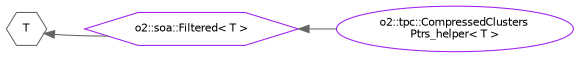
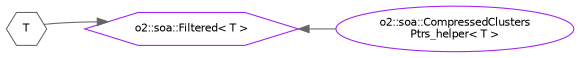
  digraph {
    rankdir=LR
    node [color=purple fontname=Helvetica fontsize=10 shape=hexagon]
    edge [color=gray40 dir=back fontname=Helvetica fontsize=10 labelfontname=Helvetica labelfontsize=10 style=solid]
    n1 [color=gray40 height=0.2 label=T width=0.4]
    n2 [height=0.2 label="o2::soa::Filtered\< T \>" width=0.4]
-   n3 [height=0.2 label="o2::tpc::CompressedClusters\lPtrs_helper\< T \>" shape=ellipse width=0.4]
-   n1 -> n2
+   n3 [height=0.2 label="o2::soa::CompressedClusters\lPtrs_helper\< T \>" shape=ellipse width=0.4]
+   n2 -> n1
    n2 -> n3
  }
